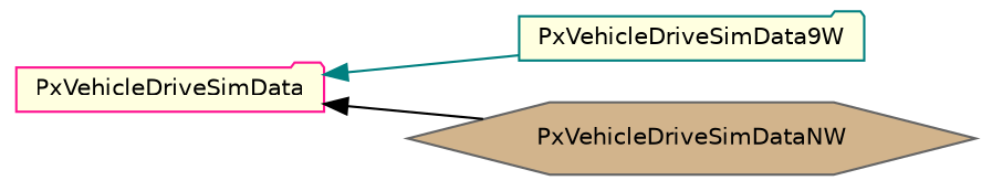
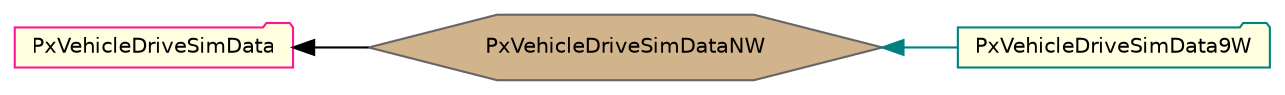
  digraph {
    rankdir=LR
    node [fillcolor=lightyellow fontname=Helvetica fontsize=10 shape=folder style=filled]
    edge [dir=back fontname=Helvetica fontsize=10 labelfontname=Helvetica labelfontsize=10 style=solid]
    n1 [color=deeppink fontcolor=black height=0.2 label=PxVehicleDriveSimData width=0.4]
    n2 [color=teal height=0.2 label=PxVehicleDriveSimData9W width=0.4]
    n3 [color=gray40 fillcolor=tan height=0.2 label=PxVehicleDriveSimDataNW shape=hexagon width=0.4]
-   n1 -> n2 [color=teal]
+   n3 -> n2 [color=teal]
    n1 -> n3 [color=black]
  }
